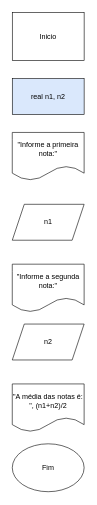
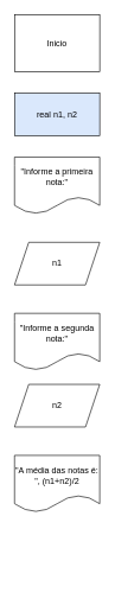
  <mxCell id="0" />
  <mxCell id="1" parent="0" />
  <mxCell id="2" value="Inicio" style="whiteSpace=wrap;html=1;rounded=0;" vertex="1" parent="1"><mxGeometry x="20" y="20" width="120" height="80" as="geometry" /></mxCell>
- <mxCell id="3" value="Fim" style="ellipse;whiteSpace=wrap;html=1;" vertex="1" parent="1"><mxGeometry x="20" y="740" width="120" height="80" as="geometry" /></mxCell>
  <mxCell id="4" value="real n1, n2" style="rounded=0;whiteSpace=wrap;html=1;fillColor=#dae8fc;" vertex="1" parent="1"><mxGeometry x="20" y="130" width="120" height="60" as="geometry" /></mxCell>
  <mxCell id="5" value="&quot;Informe a primeira nota:&quot;" style="shape=document;whiteSpace=wrap;html=1;boundedLbl=1;" vertex="1" parent="1"><mxGeometry x="20" y="220" width="120" height="80" as="geometry" /></mxCell>
  <mxCell id="6" value="n1" style="shape=parallelogram;perimeter=parallelogramPerimeter;whiteSpace=wrap;html=1;fixedSize=1;" vertex="1" parent="1"><mxGeometry x="20" y="340" width="120" height="60" as="geometry" /></mxCell>
  <mxCell id="7" value="&quot;Informe a segunda nota:&quot;" style="shape=document;whiteSpace=wrap;html=1;boundedLbl=1;" vertex="1" parent="1"><mxGeometry x="20" y="440" width="120" height="80" as="geometry" /></mxCell>
  <mxCell id="8" value="n2" style="shape=parallelogram;perimeter=parallelogramPerimeter;whiteSpace=wrap;html=1;fixedSize=1;" vertex="1" parent="1"><mxGeometry x="20" y="540" width="120" height="60" as="geometry" /></mxCell>
  <mxCell id="9" value="&quot;A média das notas é: &quot;, (n1+n2)/2" style="shape=document;whiteSpace=wrap;html=1;boundedLbl=1;" vertex="1" parent="1"><mxGeometry x="20" y="640" width="120" height="80" as="geometry" /></mxCell>
